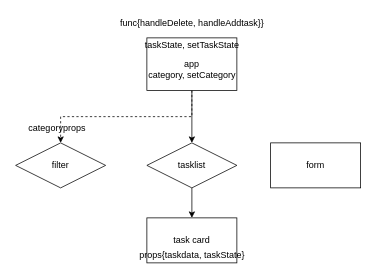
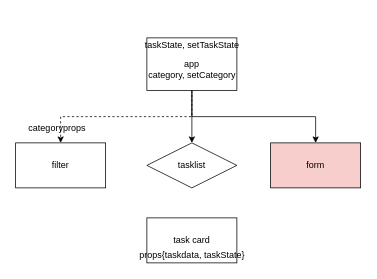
  <mxCell id="0" />
  <mxCell id="1" parent="0" />
  <mxCell id="2" style="edgeStyle=orthogonalEdgeStyle;rounded=0;orthogonalLoop=1;jettySize=auto;html=1;entryX=0.5;entryY=0;entryDx=0;entryDy=0;" edge="1" parent="1" source="5" target="8"><mxGeometry relative="1" as="geometry" /></mxCell>
  <mxCell id="3" style="edgeStyle=orthogonalEdgeStyle;rounded=0;orthogonalLoop=1;jettySize=auto;html=1;exitX=0.5;exitY=1;exitDx=0;exitDy=0;entryX=0.5;entryY=0;entryDx=0;entryDy=0;dashed=1;" edge="1" parent="1" source="5" target="9"><mxGeometry relative="1" as="geometry" /></mxCell>
+ <mxCell id="4" style="edgeStyle=orthogonalEdgeStyle;rounded=0;orthogonalLoop=1;jettySize=auto;html=1;exitX=0.5;exitY=1;exitDx=0;exitDy=0;entryX=0.5;entryY=0;entryDx=0;entryDy=0;" edge="1" parent="1" source="5" target="6"><mxGeometry relative="1" as="geometry" /></mxCell>
  <mxCell id="5" value="app" style="whiteSpace=wrap;html=1;" vertex="1" parent="1"><mxGeometry x="195" y="50" width="120" height="70" as="geometry" /></mxCell>
- <mxCell id="6" value="form" style="whiteSpace=wrap;html=1;" vertex="1" parent="1"><mxGeometry x="360" y="190" width="120" height="60" as="geometry" /></mxCell>
- <mxCell id="7" style="edgeStyle=orthogonalEdgeStyle;rounded=0;orthogonalLoop=1;jettySize=auto;html=1;entryX=0.5;entryY=0;entryDx=0;entryDy=0;" edge="1" parent="1" source="8" target="10"><mxGeometry relative="1" as="geometry" /></mxCell>
+ <mxCell id="6" value="form" style="whiteSpace=wrap;html=1;fillColor=#f8cecc;" vertex="1" parent="1"><mxGeometry x="360" y="190" width="120" height="60" as="geometry" /></mxCell>
  <mxCell id="8" value="tasklist" style="rhombus;whiteSpace=wrap;html=1;" vertex="1" parent="1"><mxGeometry x="195" y="190" width="120" height="60" as="geometry" /></mxCell>
- <mxCell id="9" value="filter" style="rhombus;whiteSpace=wrap;html=1;" vertex="1" parent="1"><mxGeometry x="20" y="190" width="120" height="60" as="geometry" /></mxCell>
+ <mxCell id="9" value="filter" style="whiteSpace=wrap;html=1;" vertex="1" parent="1"><mxGeometry x="20" y="190" width="120" height="60" as="geometry" /></mxCell>
  <mxCell id="10" value="task card" style="whiteSpace=wrap;html=1;" vertex="1" parent="1"><mxGeometry x="195" y="290" width="120" height="60" as="geometry" /></mxCell>
  <mxCell id="11" value="taskState, setTaskState" style="text;html=1;align=center;verticalAlign=middle;resizable=0;points=[];autosize=1;strokeColor=none;" vertex="1" parent="1"><mxGeometry x="185" y="50" width="140" height="20" as="geometry" /></mxCell>
  <mxCell id="12" value="props{taskdata, taskState}" style="text;html=1;align=center;verticalAlign=middle;resizable=0;points=[];autosize=1;strokeColor=none;" vertex="1" parent="1"><mxGeometry x="175" y="330" width="160" height="20" as="geometry" /></mxCell>
- <mxCell id="13" value="func{handleDelete, handleAddtask}}" style="text;html=1;align=center;verticalAlign=middle;resizable=0;points=[];autosize=1;strokeColor=none;" vertex="1" parent="1"><mxGeometry x="150" y="20" width="210" height="20" as="geometry" /></mxCell>
  <mxCell id="14" value="categoryprops" style="text;html=1;align=center;verticalAlign=middle;resizable=0;points=[];autosize=1;strokeColor=none;" vertex="1" parent="1"><mxGeometry x="30" y="160" width="90" height="20" as="geometry" /></mxCell>
  <mxCell id="15" value="category, setCategory" style="text;html=1;align=center;verticalAlign=middle;resizable=0;points=[];autosize=1;strokeColor=none;" vertex="1" parent="1"><mxGeometry x="190" y="90" width="130" height="20" as="geometry" /></mxCell>
